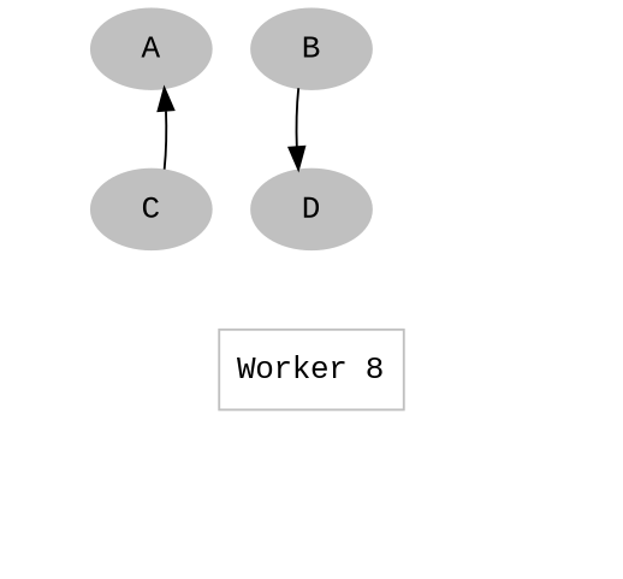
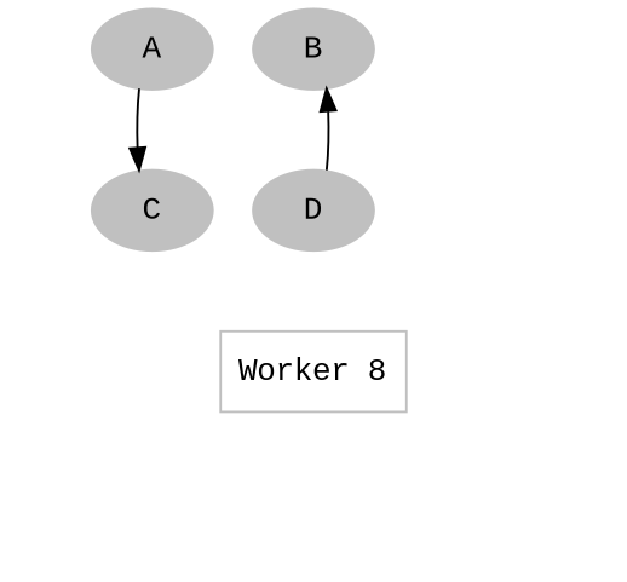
  digraph {
    fontname="Liberation Mono"
    node [color=gray fontname="Liberation Mono" style=filled]
    edge [fontname="Liberation Mono"]
    A
    C
    B
    D
    n5 [label="Worker 8" shape=box style=""]
    n6 [label="Worker 2                       " shape=box style=invis]
-   C -> A
-   B -> D
+   A -> C
+   D -> B
    D -> n5 [style=invis]
    n5 -> n6 [style=invis]
  }
